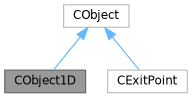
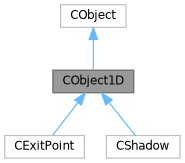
  digraph {
    node [color=grey75 fillcolor=white fontname=Helvetica fontsize=10 shape=box style=filled]
    edge [color=steelblue1 dir=back fontname=Helvetica fontsize=10 labelfontname=Helvetica labelfontsize=10 style=solid]
    n1 [color=gray40 fillcolor=grey60 fontcolor=black height=0.2 label=CObject1D width=0.4]
    n2 [height=0.2 label=CExitPoint width=0.4]
+   n3 [height=0.2 label=CShadow width=0.4]
    n4 [height=0.2 label=CObject width=0.4]
-   n4 -> n2
+   n1 -> n2
+   n1 -> n3
    n4 -> n1
  }
